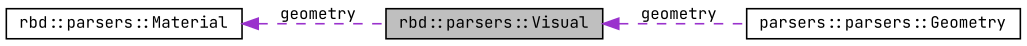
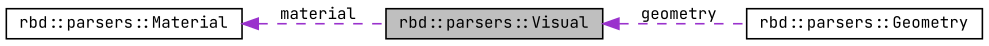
  digraph {
    fontname="JetBrains Mono"
    rankdir=LR
    node [color=black fillcolor=white fontname="JetBrains Mono" fontsize=10 shape=record style=filled]
    edge [color=darkorchid3 dir=back fontname="JetBrains Mono" fontsize=10 labelfontname=Helvetica labelfontsize=10 style=dashed]
    n1 [fillcolor=grey75 fontcolor=black height=0.2 label="rbd::parsers::Visual" width=0.4]
-   n2 [height=0.2 label="parsers::parsers::Geometry" width=0.4]
+   n2 [height=0.2 label="rbd::parsers::Geometry" width=0.4]
    n3 [height=0.2 label="rbd::parsers::Material" width=0.4]
    n1 -> n2 [label=" geometry"]
-   n3 -> n1 [label=" geometry"]
+   n3 -> n1 [label=" material"]
  }
